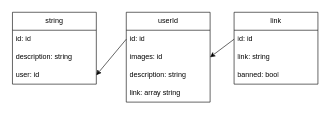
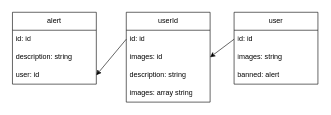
  <mxCell id="0" />
  <mxCell id="1" parent="0" />
- <mxCell id="2" value="link" style="swimlane;fontStyle=0;childLayout=stackLayout;horizontal=1;startSize=30;horizontalStack=0;resizeParent=1;resizeParentMax=0;resizeLast=0;collapsible=1;marginBottom=0;whiteSpace=wrap;html=1;" vertex="1" parent="1"><mxGeometry x="390" y="20" width="140" height="120" as="geometry" /></mxCell>
+ <mxCell id="2" value="user" style="swimlane;fontStyle=0;childLayout=stackLayout;horizontal=1;startSize=30;horizontalStack=0;resizeParent=1;resizeParentMax=0;resizeLast=0;collapsible=1;marginBottom=0;whiteSpace=wrap;html=1;" vertex="1" parent="1"><mxGeometry x="390" y="20" width="140" height="120" as="geometry" /></mxCell>
  <mxCell id="3" value="id: id" style="text;strokeColor=none;fillColor=none;align=left;verticalAlign=middle;spacingLeft=4;spacingRight=4;overflow=hidden;points=[[0,0.5],[1,0.5]];portConstraint=eastwest;rotatable=0;whiteSpace=wrap;html=1;" vertex="1" parent="2"><mxGeometry y="30" width="140" height="30" as="geometry" /></mxCell>
- <mxCell id="4" value="link: string" style="text;strokeColor=none;fillColor=none;align=left;verticalAlign=middle;spacingLeft=4;spacingRight=4;overflow=hidden;points=[[0,0.5],[1,0.5]];portConstraint=eastwest;rotatable=0;whiteSpace=wrap;html=1;" vertex="1" parent="2"><mxGeometry y="60" width="140" height="30" as="geometry" /></mxCell>
- <mxCell id="5" value="banned: bool" style="text;strokeColor=none;fillColor=none;align=left;verticalAlign=middle;spacingLeft=4;spacingRight=4;overflow=hidden;points=[[0,0.5],[1,0.5]];portConstraint=eastwest;rotatable=0;whiteSpace=wrap;html=1;" vertex="1" parent="2"><mxGeometry y="90" width="140" height="30" as="geometry" /></mxCell>
+ <mxCell id="4" value="images: string" style="text;strokeColor=none;fillColor=none;align=left;verticalAlign=middle;spacingLeft=4;spacingRight=4;overflow=hidden;points=[[0,0.5],[1,0.5]];portConstraint=eastwest;rotatable=0;whiteSpace=wrap;html=1;" vertex="1" parent="2"><mxGeometry y="60" width="140" height="30" as="geometry" /></mxCell>
+ <mxCell id="5" value="banned: alert" style="text;strokeColor=none;fillColor=none;align=left;verticalAlign=middle;spacingLeft=4;spacingRight=4;overflow=hidden;points=[[0,0.5],[1,0.5]];portConstraint=eastwest;rotatable=0;whiteSpace=wrap;html=1;" vertex="1" parent="2"><mxGeometry y="90" width="140" height="30" as="geometry" /></mxCell>
  <mxCell id="6" value="userId" style="swimlane;fontStyle=0;childLayout=stackLayout;horizontal=1;startSize=30;horizontalStack=0;resizeParent=1;resizeParentMax=0;resizeLast=0;collapsible=1;marginBottom=0;whiteSpace=wrap;html=1;" vertex="1" parent="1"><mxGeometry x="210" y="20" width="140" height="150" as="geometry" /></mxCell>
  <mxCell id="7" value="id: id" style="text;strokeColor=none;fillColor=none;align=left;verticalAlign=middle;spacingLeft=4;spacingRight=4;overflow=hidden;points=[[0,0.5],[1,0.5]];portConstraint=eastwest;rotatable=0;whiteSpace=wrap;html=1;" vertex="1" parent="6"><mxGeometry y="30" width="140" height="30" as="geometry" /></mxCell>
  <mxCell id="8" value="images: id" style="text;strokeColor=none;fillColor=none;align=left;verticalAlign=middle;spacingLeft=4;spacingRight=4;overflow=hidden;points=[[0,0.5],[1,0.5]];portConstraint=eastwest;rotatable=0;whiteSpace=wrap;html=1;" vertex="1" parent="6"><mxGeometry y="60" width="140" height="30" as="geometry" /></mxCell>
  <mxCell id="9" value="description: string" style="text;strokeColor=none;fillColor=none;align=left;verticalAlign=middle;spacingLeft=4;spacingRight=4;overflow=hidden;points=[[0,0.5],[1,0.5]];portConstraint=eastwest;rotatable=0;whiteSpace=wrap;html=1;" vertex="1" parent="6"><mxGeometry y="90" width="140" height="30" as="geometry" /></mxCell>
- <mxCell id="10" value="link: array string" style="text;strokeColor=none;fillColor=none;align=left;verticalAlign=middle;spacingLeft=4;spacingRight=4;overflow=hidden;points=[[0,0.5],[1,0.5]];portConstraint=eastwest;rotatable=0;whiteSpace=wrap;html=1;" vertex="1" parent="6"><mxGeometry y="120" width="140" height="30" as="geometry" /></mxCell>
+ <mxCell id="10" value="images: array string" style="text;strokeColor=none;fillColor=none;align=left;verticalAlign=middle;spacingLeft=4;spacingRight=4;overflow=hidden;points=[[0,0.5],[1,0.5]];portConstraint=eastwest;rotatable=0;whiteSpace=wrap;html=1;" vertex="1" parent="6"><mxGeometry y="120" width="140" height="30" as="geometry" /></mxCell>
  <mxCell id="11" value="" style="endArrow=classic;html=1;rounded=0;exitX=0;exitY=0.5;exitDx=0;exitDy=0;entryX=1;entryY=0.5;entryDx=0;entryDy=0;" edge="1" parent="1" source="3" target="8"><mxGeometry width="50" height="50" relative="1" as="geometry"><mxPoint x="460" y="220" as="sourcePoint" /><mxPoint x="510" y="170" as="targetPoint" /></mxGeometry></mxCell>
- <mxCell id="12" value="string" style="swimlane;fontStyle=0;childLayout=stackLayout;horizontal=1;startSize=30;horizontalStack=0;resizeParent=1;resizeParentMax=0;resizeLast=0;collapsible=1;marginBottom=0;whiteSpace=wrap;html=1;" vertex="1" parent="1"><mxGeometry x="20" y="20" width="140" height="120" as="geometry" /></mxCell>
+ <mxCell id="12" value="alert" style="swimlane;fontStyle=0;childLayout=stackLayout;horizontal=1;startSize=30;horizontalStack=0;resizeParent=1;resizeParentMax=0;resizeLast=0;collapsible=1;marginBottom=0;whiteSpace=wrap;html=1;" vertex="1" parent="1"><mxGeometry x="20" y="20" width="140" height="120" as="geometry" /></mxCell>
  <mxCell id="13" value="id: id" style="text;strokeColor=none;fillColor=none;align=left;verticalAlign=middle;spacingLeft=4;spacingRight=4;overflow=hidden;points=[[0,0.5],[1,0.5]];portConstraint=eastwest;rotatable=0;whiteSpace=wrap;html=1;" vertex="1" parent="12"><mxGeometry y="30" width="140" height="30" as="geometry" /></mxCell>
  <mxCell id="14" value="description: string" style="text;strokeColor=none;fillColor=none;align=left;verticalAlign=middle;spacingLeft=4;spacingRight=4;overflow=hidden;points=[[0,0.5],[1,0.5]];portConstraint=eastwest;rotatable=0;whiteSpace=wrap;html=1;" vertex="1" parent="12"><mxGeometry y="60" width="140" height="30" as="geometry" /></mxCell>
  <mxCell id="15" value="user: id" style="text;strokeColor=none;fillColor=none;align=left;verticalAlign=middle;spacingLeft=4;spacingRight=4;overflow=hidden;points=[[0,0.5],[1,0.5]];portConstraint=eastwest;rotatable=0;whiteSpace=wrap;html=1;" vertex="1" parent="12"><mxGeometry y="90" width="140" height="30" as="geometry" /></mxCell>
  <mxCell id="16" value="" style="endArrow=classic;html=1;rounded=0;exitX=0;exitY=0.5;exitDx=0;exitDy=0;entryX=1;entryY=0.5;entryDx=0;entryDy=0;" edge="1" parent="1" source="7" target="15"><mxGeometry width="50" height="50" relative="1" as="geometry"><mxPoint x="260" y="160" as="sourcePoint" /><mxPoint x="310" y="110" as="targetPoint" /></mxGeometry></mxCell>
